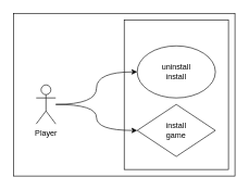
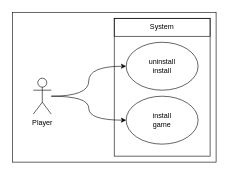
  <mxCell id="0" />
  <mxCell id="1" parent="0" />
  <mxCell id="2" value="" style="rounded=0;whiteSpace=wrap;html=1;" vertex="1" parent="1"><mxGeometry x="20" y="20" width="340" height="250" as="geometry" /></mxCell>
  <mxCell id="3" value="" style="group" vertex="1" connectable="0" parent="1"><mxGeometry x="190" y="30" width="160" height="230" as="geometry" /></mxCell>
  <mxCell id="4" value="" style="rounded=0;whiteSpace=wrap;html=1;" vertex="1" parent="3"><mxGeometry width="160" height="230" as="geometry" /></mxCell>
+ <mxCell id="5" value="System" style="text;html=1;align=center;verticalAlign=middle;whiteSpace=wrap;rounded=0;strokeColor=default;" vertex="1" parent="3"><mxGeometry width="160" height="30" as="geometry" /></mxCell>
  <mxCell id="6" value="&lt;div&gt;uninstall&lt;/div&gt;&lt;div&gt;install&lt;/div&gt;" style="ellipse;whiteSpace=wrap;html=1;" vertex="1" parent="3"><mxGeometry x="20" y="40" width="120" height="80" as="geometry" /></mxCell>
- <mxCell id="7" value="install&lt;div&gt;game&lt;/div&gt;" style="rhombus;whiteSpace=wrap;html=1;" vertex="1" parent="3"><mxGeometry x="20" y="130" width="120" height="80" as="geometry" /></mxCell>
+ <mxCell id="7" value="install&lt;div&gt;game&lt;/div&gt;" style="ellipse;whiteSpace=wrap;html=1;" vertex="1" parent="3"><mxGeometry x="20" y="130" width="120" height="80" as="geometry" /></mxCell>
  <mxCell id="8" style="edgeStyle=orthogonalEdgeStyle;rounded=0;orthogonalLoop=1;jettySize=auto;html=1;entryX=0;entryY=0.5;entryDx=0;entryDy=0;curved=1;" edge="1" parent="1" source="10" target="6"><mxGeometry relative="1" as="geometry" /></mxCell>
  <mxCell id="9" style="edgeStyle=orthogonalEdgeStyle;rounded=0;orthogonalLoop=1;jettySize=auto;html=1;entryX=0;entryY=0.5;entryDx=0;entryDy=0;curved=1;" edge="1" parent="1" source="10" target="7"><mxGeometry relative="1" as="geometry" /></mxCell>
  <mxCell id="10" value="Player" style="shape=umlActor;verticalLabelPosition=bottom;verticalAlign=top;html=1;outlineConnect=0;" vertex="1" parent="1"><mxGeometry x="55" y="130" width="30" height="60" as="geometry" /></mxCell>
